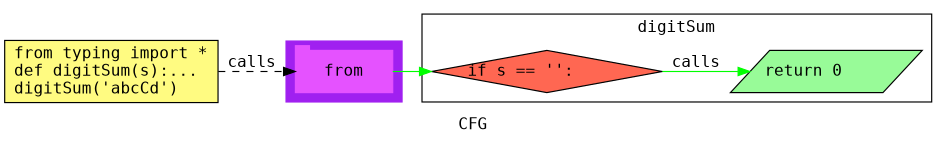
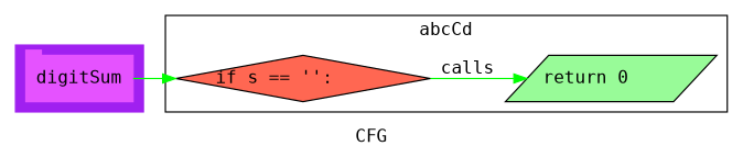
  digraph {
    compound=True
    fontname="DejaVu Sans Mono"
    label=CFG
    pack=False
    rankdir=LR
    ranksep=0.02
    node [fontname="DejaVu Sans Mono" style="filled,solid"]
    edge [color=green fontname="DejaVu Sans Mono"]
-   n1 [color="#E552FF" height=0.5 label=from linenum="[9]" shape=tab style=filled width=1.1528]
+   n1 [color="#E552FF" height=0.5 label=digitSum linenum="[9]" shape=tab style=filled width=1.1528]
    n2 [fillcolor="#FF6752" height=0.5 label="if s == '':\l" linenum="[5]" shape=diamond width=2.7319]
    n3 [fillcolor="#98fb98" height=0.5 label="return 0\l" linenum="[6]" shape=parallelogram width=2.1971]
-   n4 [fillcolor="#FFFB81" height=0.73611 label="from typing import *\ldef digitSum(s):...\ldigitSum('abcCd')\l" linenum="[1]" shape=rectangle width=2.5278]
    subgraph cluster_1 {
      color=purple
      compound=true
      label=""
      shape=tab
      style=filled
      n1
    }
    subgraph cluster_2 {
-     label=digitSum
+     label=abcCd
      n2
      n3
    }
    n1 -> n2
    n2 -> n3 [label=calls]
-   n4 -> n1 [label=calls style=dashed color=""]
  }
